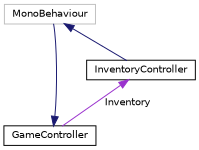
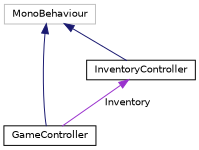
  digraph {
    node [color=black fillcolor=white fontname=Helvetica fontsize=10 shape=record style=filled]
    edge [color=midnightblue dir=back fontname=Helvetica fontsize=10 labelfontname=Helvetica labelfontsize=10 style=solid]
    n1 [color=grey75 height=0.2 label=MonoBehaviour width=0.4]
    n2 [height=0.2 label=GameController width=0.4]
    n3 [height=0.2 label=InventoryController width=0.4]
-   n2 -> n1
+   n1 -> n2
    n1 -> n3
    n3 -> n2 [color=darkorchid3 label=" Inventory"]
  }
